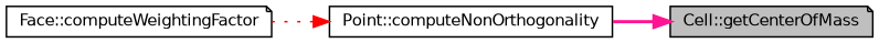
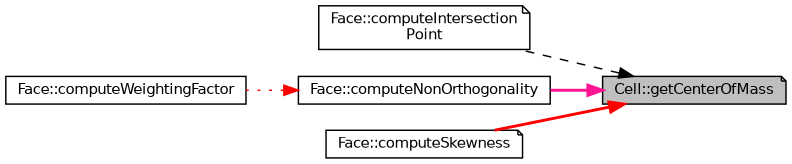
  digraph {
    rankdir=RL
    node [color=black fillcolor=white fontname=Helvetica fontsize=10 shape=note style=filled]
    edge [color=red dir=back fontname=Helvetica fontsize=10 labelfontname=Helvetica labelfontsize=10 style=bold]
    n1 [fillcolor=grey75 fontcolor=black height=0.2 label="Cell::getCenterOfMass" width=0.4]
-   n3 [height=0.2 label="Point::computeNonOrthogonality" shape=box width=0.4]
-   n5 [height=0.2 label="Face::computeWeightingFactor" width=0.4]
+   n2 [height=0.2 label="Face::computeIntersection\lPoint" width=0.4]
+   n3 [height=0.2 label="Face::computeNonOrthogonality" shape=box width=0.4]
+   n4 [height=0.2 label="Face::computeSkewness" width=0.4]
+   n5 [height=0.2 label="Face::computeWeightingFactor" shape=box width=0.4]
+   n1 -> n2 [color=black style=dashed]
    n1 -> n3 [color=deeppink]
+   n1 -> n4
    n3 -> n5 [style=dotted]
  }
